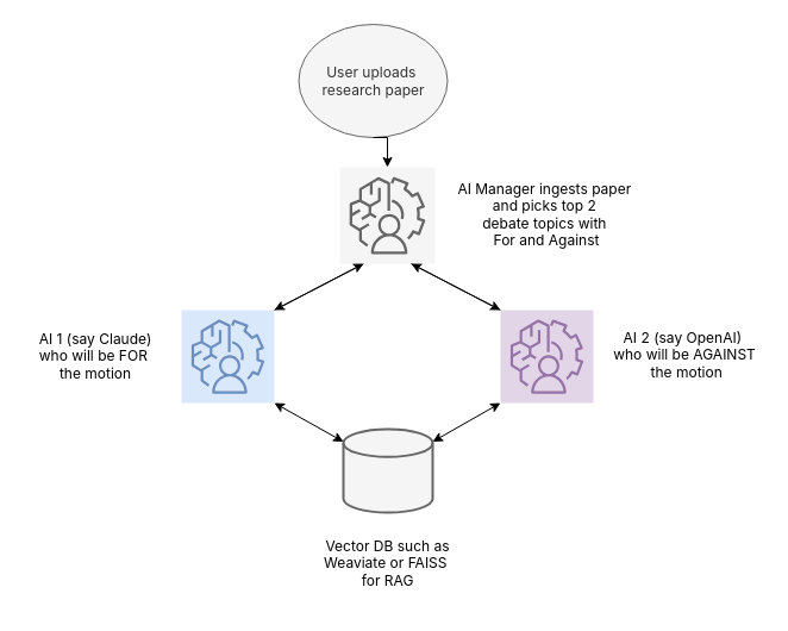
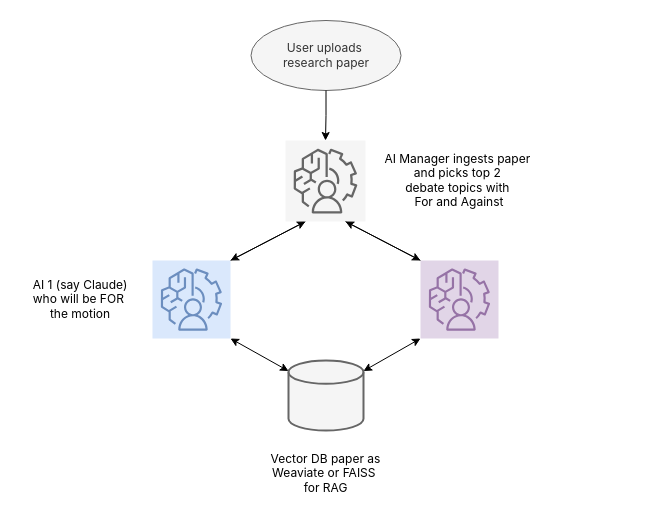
  <mxCell id="0" />
  <mxCell id="1" parent="0" />
- <mxCell id="2" value="&lt;div&gt;User uploads&amp;nbsp;&lt;/div&gt;&lt;div&gt;research paper&lt;/div&gt;" style="strokeWidth=1;html=1;shape=mxgraph.flowchart.start_1;whiteSpace=wrap;fontFamily=Inter;fontSource=https%3A%2F%2Ffonts.googleapis.com%2Fcss%3Ffamily%3DInter;labelBorderColor=none;strokeColor=#666666;fillColor=#f5f5f5;fontColor=#333333;" vertex="1" parent="1"><mxGeometry x="250.5" y="20" width="125" height="95" as="geometry" /></mxCell>
+ <mxCell id="2" value="&lt;div&gt;User uploads&amp;nbsp;&lt;/div&gt;&lt;div&gt;research paper&lt;/div&gt;" style="strokeWidth=1;html=1;shape=mxgraph.flowchart.start_1;whiteSpace=wrap;fontFamily=Inter;fontSource=https%3A%2F%2Ffonts.googleapis.com%2Fcss%3Ffamily%3DInter;labelBorderColor=none;strokeColor=#666666;fillColor=#f5f5f5;fontColor=#333333;" vertex="1" parent="1"><mxGeometry x="250.5" y="20" width="150" height="70" as="geometry" /></mxCell>
  <mxCell id="3" style="rounded=0;orthogonalLoop=1;jettySize=auto;html=1;exitX=0.25;exitY=1;exitDx=0;exitDy=0;exitPerimeter=0;entryX=1;entryY=0;entryDx=0;entryDy=0;entryPerimeter=0;" edge="1" parent="1" source="4" target="16"><mxGeometry relative="1" as="geometry" /></mxCell>
  <mxCell id="4" value="" style="sketch=0;points=[[0,0,0],[0.25,0,0],[0.5,0,0],[0.75,0,0],[1,0,0],[0,1,0],[0.25,1,0],[0.5,1,0],[0.75,1,0],[1,1,0],[0,0.25,0],[0,0.5,0],[0,0.75,0],[1,0.25,0],[1,0.5,0],[1,0.75,0]];outlineConnect=0;fillColor=#f5f5f5;strokeColor=#666666;dashed=0;verticalLabelPosition=bottom;verticalAlign=top;align=center;html=1;fontSize=12;fontStyle=0;aspect=fixed;shape=mxgraph.aws4.resourceIcon;resIcon=mxgraph.aws4.augmented_ai;fontColor=#333333;" vertex="1" parent="1"><mxGeometry x="285" y="140" width="80" height="81" as="geometry" /></mxCell>
  <mxCell id="5" value="&lt;div&gt;AI Manager ingests paper&amp;nbsp;&lt;/div&gt;&lt;div&gt;and picks top 2&amp;nbsp;&lt;/div&gt;&lt;div&gt;debate topics with&amp;nbsp;&lt;/div&gt;&lt;div&gt;For and Against&lt;/div&gt;" style="text;html=1;align=center;verticalAlign=middle;whiteSpace=wrap;rounded=0;fontFamily=Inter;fontSource=https%3A%2F%2Ffonts.googleapis.com%2Fcss%3Ffamily%3DInter;" vertex="1" parent="1"><mxGeometry x="374" y="140" width="170" height="80.5" as="geometry" /></mxCell>
  <mxCell id="6" style="edgeStyle=orthogonalEdgeStyle;rounded=0;orthogonalLoop=1;jettySize=auto;html=1;exitX=0.5;exitY=1;exitDx=0;exitDy=0;exitPerimeter=0;entryX=0.5;entryY=0;entryDx=0;entryDy=0;entryPerimeter=0;" edge="1" parent="1" source="2" target="4"><mxGeometry relative="1" as="geometry" /></mxCell>
  <mxCell id="7" style="rounded=0;orthogonalLoop=1;jettySize=auto;html=1;exitX=0;exitY=0;exitDx=0;exitDy=0;exitPerimeter=0;entryX=0.75;entryY=1;entryDx=0;entryDy=0;entryPerimeter=0;" edge="1" parent="1" source="19" target="4"><mxGeometry relative="1" as="geometry" /></mxCell>
  <mxCell id="8" style="rounded=0;orthogonalLoop=1;jettySize=auto;html=1;entryX=0.25;entryY=1;entryDx=0;entryDy=0;entryPerimeter=0;exitX=1;exitY=0;exitDx=0;exitDy=0;exitPerimeter=0;" edge="1" parent="1" source="16" target="4"><mxGeometry relative="1" as="geometry" /></mxCell>
  <mxCell id="9" style="rounded=0;orthogonalLoop=1;jettySize=auto;html=1;exitX=0.75;exitY=1;exitDx=0;exitDy=0;exitPerimeter=0;entryX=0;entryY=0;entryDx=0;entryDy=0;entryPerimeter=0;" edge="1" parent="1" source="4" target="19"><mxGeometry relative="1" as="geometry" /></mxCell>
  <mxCell id="10" value="" style="group" vertex="1" connectable="0" parent="1"><mxGeometry x="252" y="360" width="147" height="148" as="geometry" /></mxCell>
- <mxCell id="11" value="&lt;div&gt;&lt;font data-font-src=&quot;https://fonts.googleapis.com/css?family=Inter&quot; face=&quot;Inter&quot;&gt;Vector DB such as Weaviate or FAISS&amp;nbsp;&lt;/font&gt;&lt;/div&gt;&lt;div&gt;&lt;font data-font-src=&quot;https://fonts.googleapis.com/css?family=Inter&quot; face=&quot;Inter&quot;&gt;for RAG&lt;/font&gt;&lt;/div&gt;" style="text;html=1;align=center;verticalAlign=middle;whiteSpace=wrap;rounded=0;" vertex="1" parent="10"><mxGeometry y="78" width="147" height="70" as="geometry" /></mxCell>
+ <mxCell id="11" value="&lt;div&gt;&lt;font data-font-src=&quot;https://fonts.googleapis.com/css?family=Inter&quot; face=&quot;Inter&quot;&gt;Vector DB paper as Weaviate or FAISS&amp;nbsp;&lt;/font&gt;&lt;/div&gt;&lt;div&gt;&lt;font data-font-src=&quot;https://fonts.googleapis.com/css?family=Inter&quot; face=&quot;Inter&quot;&gt;for RAG&lt;/font&gt;&lt;/div&gt;" style="text;html=1;align=center;verticalAlign=middle;whiteSpace=wrap;rounded=0;" vertex="1" parent="10"><mxGeometry y="78" width="147" height="70" as="geometry" /></mxCell>
  <mxCell id="12" value="" style="strokeWidth=2;html=1;shape=mxgraph.flowchart.database;whiteSpace=wrap;fillColor=#f5f5f5;fontColor=#333333;strokeColor=#666666;" vertex="1" parent="10"><mxGeometry x="36" width="75" height="70" as="geometry" /></mxCell>
  <mxCell id="13" value="" style="endArrow=classic;startArrow=classic;html=1;rounded=0;entryX=0;entryY=1;entryDx=0;entryDy=0;entryPerimeter=0;exitX=1;exitY=0.15;exitDx=0;exitDy=0;exitPerimeter=0;" edge="1" parent="1" source="12" target="19"><mxGeometry width="50" height="50" relative="1" as="geometry"><mxPoint x="300" y="380" as="sourcePoint" /><mxPoint x="350" y="330" as="targetPoint" /></mxGeometry></mxCell>
  <mxCell id="14" value="" style="endArrow=classic;startArrow=classic;html=1;rounded=0;entryX=1;entryY=1;entryDx=0;entryDy=0;entryPerimeter=0;exitX=0;exitY=0.15;exitDx=0;exitDy=0;exitPerimeter=0;" edge="1" parent="1" source="12" target="16"><mxGeometry width="50" height="50" relative="1" as="geometry"><mxPoint x="200" y="480" as="sourcePoint" /><mxPoint x="250" y="430" as="targetPoint" /></mxGeometry></mxCell>
  <mxCell id="15" value="" style="group" vertex="1" connectable="0" parent="1"><mxGeometry x="20" y="260" width="210" height="78" as="geometry" /></mxCell>
  <mxCell id="16" value="" style="sketch=0;points=[[0,0,0],[0.25,0,0],[0.5,0,0],[0.75,0,0],[1,0,0],[0,1,0],[0.25,1,0],[0.5,1,0],[0.75,1,0],[1,1,0],[0,0.25,0],[0,0.5,0],[0,0.75,0],[1,0.25,0],[1,0.5,0],[1,0.75,0]];outlineConnect=0;fillColor=#dae8fc;strokeColor=#6c8ebf;dashed=0;verticalLabelPosition=bottom;verticalAlign=top;align=center;html=1;fontSize=12;fontStyle=0;aspect=fixed;shape=mxgraph.aws4.resourceIcon;resIcon=mxgraph.aws4.augmented_ai;" vertex="1" parent="15"><mxGeometry x="132" width="78" height="78" as="geometry" /></mxCell>
  <mxCell id="17" value="&lt;div&gt;&lt;font data-font-src=&quot;https://fonts.googleapis.com/css?family=Inter&quot; face=&quot;Inter&quot;&gt;AI 1 (say Claude) who will be FOR&amp;nbsp;&lt;/font&gt;&lt;/div&gt;&lt;div&gt;&lt;font data-font-src=&quot;https://fonts.googleapis.com/css?family=Inter&quot; face=&quot;Inter&quot;&gt;the motion&lt;/font&gt;&lt;/div&gt;" style="text;html=1;align=center;verticalAlign=middle;whiteSpace=wrap;rounded=0;" vertex="1" parent="15"><mxGeometry y="12" width="120" height="54" as="geometry" /></mxCell>
  <mxCell id="18" value="" style="group" vertex="1" connectable="0" parent="1"><mxGeometry x="420" y="260" width="220" height="78" as="geometry" /></mxCell>
  <mxCell id="19" value="" style="sketch=0;points=[[0,0,0],[0.25,0,0],[0.5,0,0],[0.75,0,0],[1,0,0],[0,1,0],[0.25,1,0],[0.5,1,0],[0.75,1,0],[1,1,0],[0,0.25,0],[0,0.5,0],[0,0.75,0],[1,0.25,0],[1,0.5,0],[1,0.75,0]];outlineConnect=0;fillColor=#e1d5e7;strokeColor=#9673a6;dashed=0;verticalLabelPosition=bottom;verticalAlign=top;align=center;html=1;fontSize=12;fontStyle=0;aspect=fixed;shape=mxgraph.aws4.resourceIcon;resIcon=mxgraph.aws4.augmented_ai;" vertex="1" parent="18"><mxGeometry width="78" height="78" as="geometry" /></mxCell>
- <mxCell id="20" value="&lt;div&gt;&lt;font data-font-src=&quot;https://fonts.googleapis.com/css?family=Inter&quot; face=&quot;Inter&quot;&gt;AI 2 (say OpenAI)&amp;nbsp;&lt;/font&gt;&lt;/div&gt;&lt;div&gt;&lt;font data-font-src=&quot;https://fonts.googleapis.com/css?family=Inter&quot; face=&quot;Inter&quot;&gt;who will be AGAINST&lt;/font&gt;&lt;/div&gt;&lt;div&gt;&lt;font data-font-src=&quot;https://fonts.googleapis.com/css?family=Inter&quot; face=&quot;Inter&quot;&gt;&amp;nbsp;the motion&lt;/font&gt;&lt;/div&gt;" style="text;html=1;align=center;verticalAlign=middle;whiteSpace=wrap;rounded=0;" vertex="1" parent="18"><mxGeometry x="90" y="10" width="130" height="56" as="geometry" /></mxCell>
